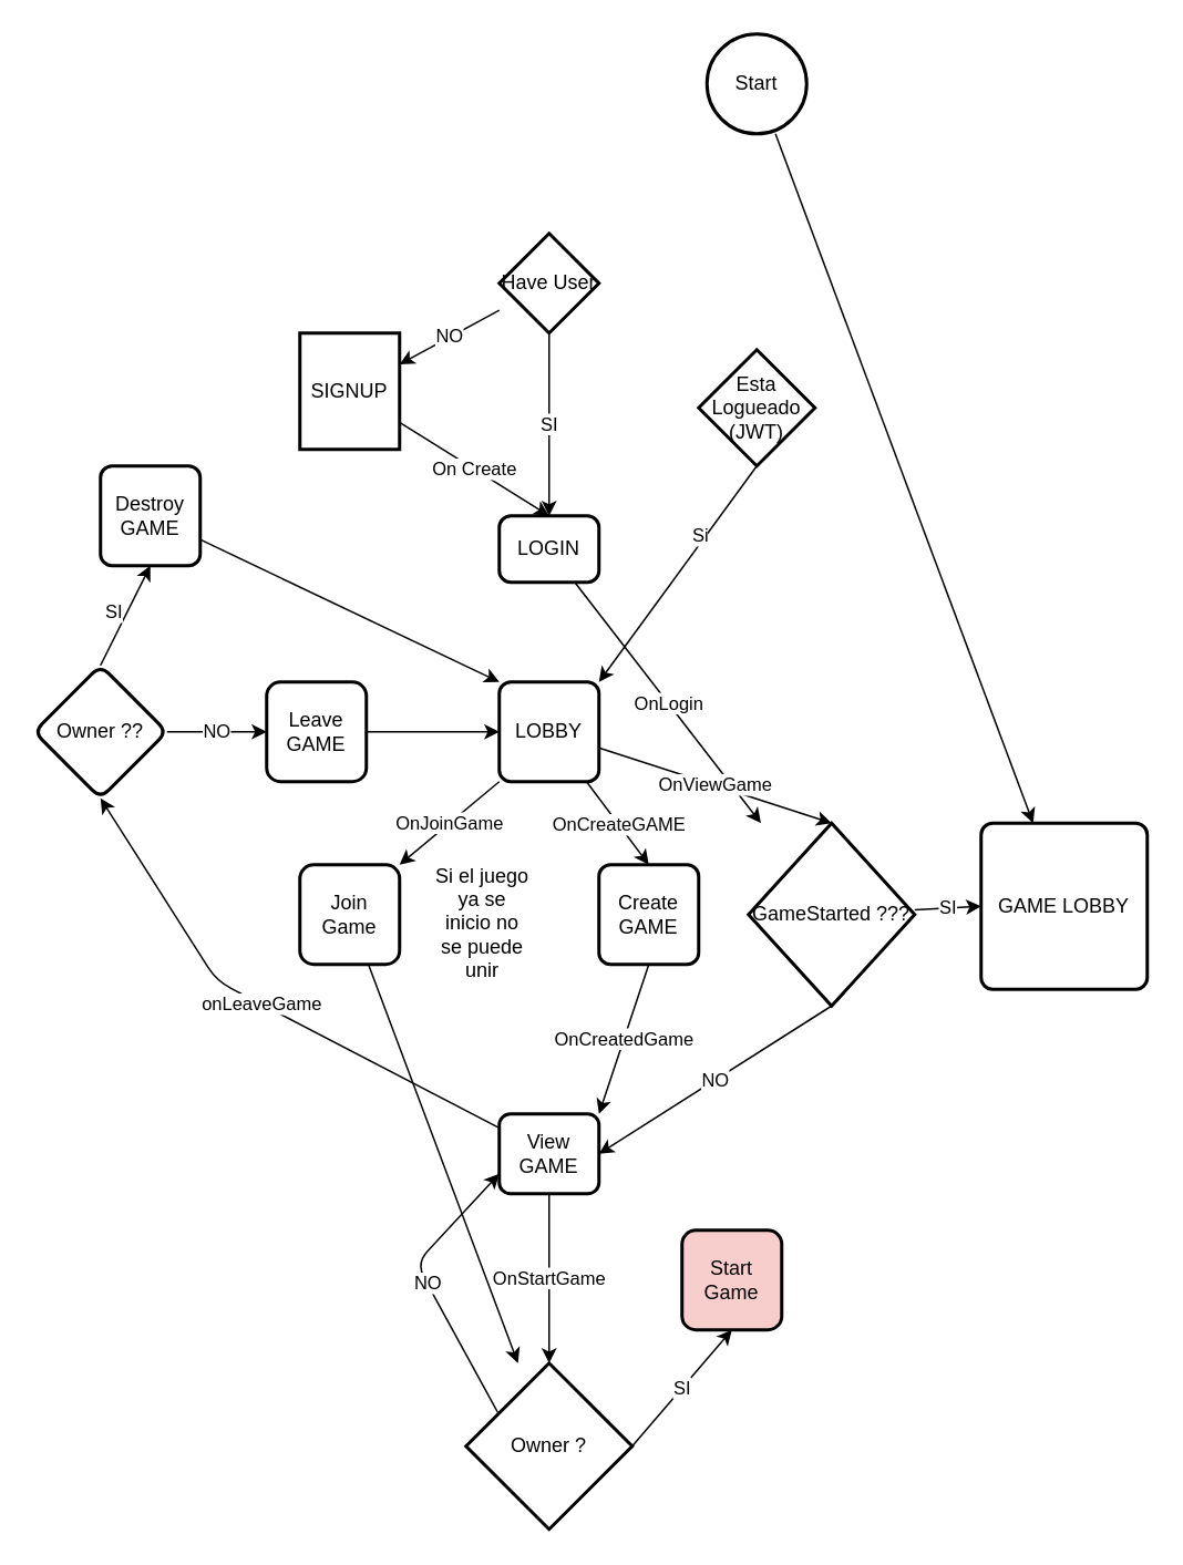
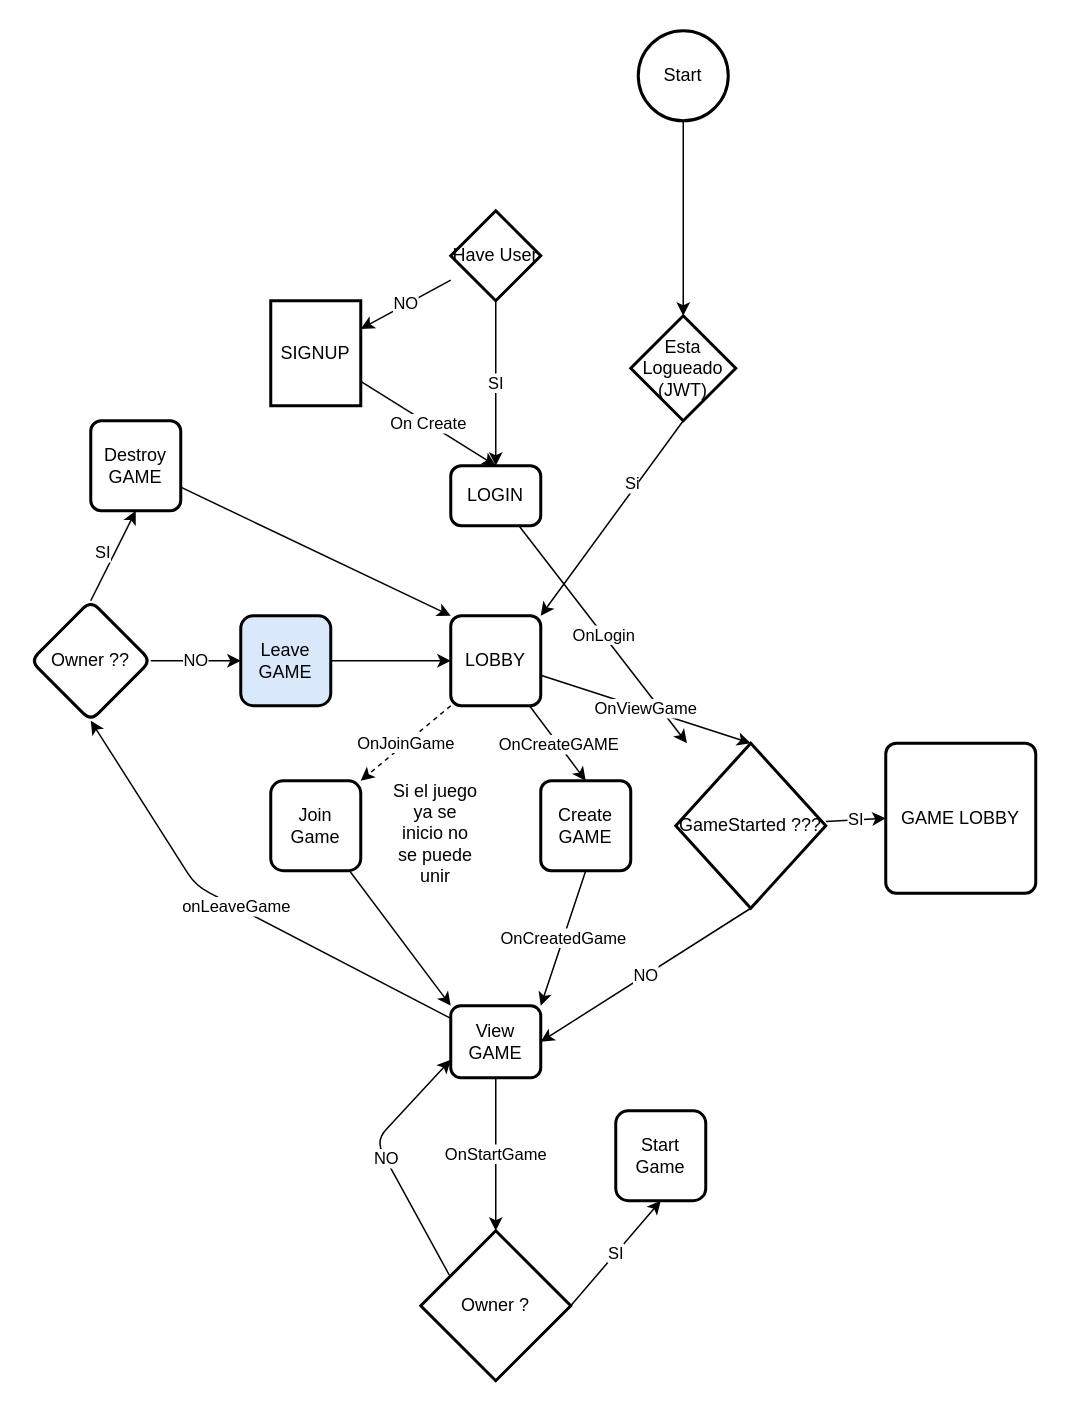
  <mxCell id="0" />
  <mxCell id="1" parent="0" />
  <mxCell id="2" value="OnLogin" style="edgeStyle=none;html=1;" edge="1" parent="1" source="3" target="38"><mxGeometry relative="1" as="geometry" /></mxCell>
  <mxCell id="3" value="LOGIN" style="rounded=1;whiteSpace=wrap;html=1;absoluteArcSize=1;arcSize=14;strokeWidth=2;" vertex="1" parent="1"><mxGeometry x="300" y="310" width="60" height="40" as="geometry" /></mxCell>
- <mxCell id="4" style="edgeStyle=none;html=1;" edge="1" parent="1" source="5" target="39"><mxGeometry relative="1" as="geometry" /></mxCell>
+ <mxCell id="4" style="edgeStyle=none;html=1;entryX=0.5;entryY=0;entryDx=0;entryDy=0;entryPerimeter=0;" edge="1" parent="1" source="5" target="35"><mxGeometry relative="1" as="geometry" /></mxCell>
  <mxCell id="5" value="Start" style="strokeWidth=2;html=1;shape=mxgraph.flowchart.start_1;whiteSpace=wrap;" vertex="1" parent="1"><mxGeometry x="425" y="20" width="60" height="60" as="geometry" /></mxCell>
  <mxCell id="6" value="SI" style="edgeStyle=none;html=1;entryX=0.5;entryY=0;entryDx=0;entryDy=0;" edge="1" parent="1" source="8" target="3"><mxGeometry relative="1" as="geometry"><mxPoint x="320" y="300" as="targetPoint" /></mxGeometry></mxCell>
  <mxCell id="7" value="NO" style="edgeStyle=none;html=1;" edge="1" parent="1" source="8" target="10"><mxGeometry relative="1" as="geometry" /></mxCell>
  <mxCell id="8" value="Have User" style="strokeWidth=2;html=1;shape=mxgraph.flowchart.decision;whiteSpace=wrap;" vertex="1" parent="1"><mxGeometry x="300" y="140" width="60" height="60" as="geometry" /></mxCell>
  <mxCell id="9" value="On Create" style="edgeStyle=none;html=1;entryX=0.5;entryY=0;entryDx=0;entryDy=0;" edge="1" parent="1" source="10" target="3"><mxGeometry relative="1" as="geometry" /></mxCell>
  <mxCell id="10" value="SIGNUP" style="whiteSpace=wrap;html=1;strokeWidth=2;" vertex="1" parent="1"><mxGeometry x="180" y="200" width="60" height="70" as="geometry" /></mxCell>
  <mxCell id="11" value="OnCreateGAME" style="edgeStyle=none;html=1;entryX=0.5;entryY=0;entryDx=0;entryDy=0;" edge="1" parent="1" source="14" target="18"><mxGeometry x="0.015" relative="1" as="geometry"><mxPoint as="offset" /></mxGeometry></mxCell>
- <mxCell id="12" value="OnJoinGame" style="edgeStyle=none;html=1;entryX=1;entryY=0;entryDx=0;entryDy=0;exitX=0;exitY=1;exitDx=0;exitDy=0;" edge="1" parent="1" source="14" target="16"><mxGeometry relative="1" as="geometry"><mxPoint as="offset" /></mxGeometry></mxCell>
+ <mxCell id="12" value="OnJoinGame" style="edgeStyle=none;html=1;entryX=1;entryY=0;entryDx=0;entryDy=0;exitX=0;exitY=1;exitDx=0;exitDy=0;dashed=1;" edge="1" parent="1" source="14" target="16"><mxGeometry relative="1" as="geometry"><mxPoint as="offset" /></mxGeometry></mxCell>
  <mxCell id="13" value="OnViewGame" style="edgeStyle=none;html=1;entryX=0.5;entryY=0;entryDx=0;entryDy=0;entryPerimeter=0;" edge="1" parent="1" source="14" target="38"><mxGeometry relative="1" as="geometry" /></mxCell>
  <mxCell id="14" value="LOBBY" style="rounded=1;whiteSpace=wrap;html=1;absoluteArcSize=1;arcSize=14;strokeWidth=2;" vertex="1" parent="1"><mxGeometry x="300" y="410" width="60" height="60" as="geometry" /></mxCell>
- <mxCell id="15" style="edgeStyle=none;html=1;" edge="1" parent="1" source="16" target="32"><mxGeometry relative="1" as="geometry" /></mxCell>
+ <mxCell id="15" style="edgeStyle=none;html=1;entryX=0;entryY=0;entryDx=0;entryDy=0;" edge="1" parent="1" source="16" target="21"><mxGeometry relative="1" as="geometry" /></mxCell>
  <mxCell id="16" value="Join Game" style="whiteSpace=wrap;html=1;rounded=1;arcSize=14;strokeWidth=2;" vertex="1" parent="1"><mxGeometry x="180" y="520" width="60" height="60" as="geometry" /></mxCell>
  <mxCell id="17" value="OnCreatedGame" style="edgeStyle=none;html=1;exitX=0.5;exitY=1;exitDx=0;exitDy=0;entryX=1;entryY=0;entryDx=0;entryDy=0;" edge="1" parent="1" source="18" target="21"><mxGeometry relative="1" as="geometry" /></mxCell>
  <mxCell id="18" value="Create GAME" style="rounded=1;whiteSpace=wrap;html=1;absoluteArcSize=1;arcSize=14;strokeWidth=2;" vertex="1" parent="1"><mxGeometry x="360" y="520" width="60" height="60" as="geometry" /></mxCell>
  <mxCell id="19" value="onLeaveGame" style="edgeStyle=none;html=1;entryX=0.5;entryY=1;entryDx=0;entryDy=0;" edge="1" parent="1" source="21" target="26"><mxGeometry x="-0.001" relative="1" as="geometry"><Array as="points"><mxPoint x="130" y="590" /></Array><mxPoint as="offset" /></mxGeometry></mxCell>
  <mxCell id="20" value="OnStartGame" style="edgeStyle=none;html=1;entryX=0.5;entryY=0;entryDx=0;entryDy=0;entryPerimeter=0;" edge="1" parent="1" source="21" target="32"><mxGeometry relative="1" as="geometry" /></mxCell>
  <mxCell id="21" value="View GAME" style="whiteSpace=wrap;html=1;rounded=1;arcSize=14;strokeWidth=2;" vertex="1" parent="1"><mxGeometry x="300" y="670" width="60" height="48" as="geometry" /></mxCell>
  <mxCell id="22" value="" style="edgeStyle=none;html=1;entryX=0;entryY=0.5;entryDx=0;entryDy=0;" edge="1" parent="1" source="23" target="14"><mxGeometry relative="1" as="geometry" /></mxCell>
- <mxCell id="23" value="Leave GAME" style="whiteSpace=wrap;html=1;rounded=1;arcSize=14;strokeWidth=2;" vertex="1" parent="1"><mxGeometry x="160" y="410" width="60" height="60" as="geometry" /></mxCell>
+ <mxCell id="23" value="Leave GAME" style="whiteSpace=wrap;html=1;rounded=1;arcSize=14;strokeWidth=2;fillColor=#dae8fc;" vertex="1" parent="1"><mxGeometry x="160" y="410" width="60" height="60" as="geometry" /></mxCell>
  <mxCell id="24" value="NO" style="edgeStyle=none;html=1;entryX=0;entryY=0.5;entryDx=0;entryDy=0;exitX=1;exitY=0.5;exitDx=0;exitDy=0;" edge="1" parent="1" source="26" target="23"><mxGeometry relative="1" as="geometry"><mxPoint x="77" y="547" as="sourcePoint" /><Array as="points" /></mxGeometry></mxCell>
  <mxCell id="25" value="SI" style="edgeStyle=none;html=1;entryX=0.5;entryY=1;entryDx=0;entryDy=0;exitX=0.5;exitY=0;exitDx=0;exitDy=0;" edge="1" parent="1" source="26" target="28"><mxGeometry x="-0.017" y="7" relative="1" as="geometry"><mxPoint x="190" y="420" as="targetPoint" /><Array as="points" /><mxPoint y="1" as="offset" /></mxGeometry></mxCell>
  <mxCell id="26" value="Owner ??" style="rhombus;whiteSpace=wrap;html=1;rounded=1;arcSize=14;strokeWidth=2;" vertex="1" parent="1"><mxGeometry x="20" y="400" width="80" height="80" as="geometry" /></mxCell>
  <mxCell id="27" style="edgeStyle=none;html=1;entryX=0;entryY=0;entryDx=0;entryDy=0;" edge="1" parent="1" source="28" target="14"><mxGeometry relative="1" as="geometry" /></mxCell>
  <mxCell id="28" value="Destroy GAME" style="rounded=1;whiteSpace=wrap;html=1;absoluteArcSize=1;arcSize=14;strokeWidth=2;" vertex="1" parent="1"><mxGeometry x="60" y="280" width="60" height="60" as="geometry" /></mxCell>
- <mxCell id="29" value="Start Game" style="whiteSpace=wrap;html=1;rounded=1;arcSize=14;strokeWidth=2;fillColor=#f8cecc;" vertex="1" parent="1"><mxGeometry x="410" y="740" width="60" height="60" as="geometry" /></mxCell>
+ <mxCell id="29" value="Start Game" style="whiteSpace=wrap;html=1;rounded=1;arcSize=14;strokeWidth=2;" vertex="1" parent="1"><mxGeometry x="410" y="740" width="60" height="60" as="geometry" /></mxCell>
  <mxCell id="30" value="NO" style="edgeStyle=none;html=1;entryX=0;entryY=0.75;entryDx=0;entryDy=0;exitX=0.19;exitY=0.295;exitDx=0;exitDy=0;exitPerimeter=0;" edge="1" parent="1" source="32" target="21"><mxGeometry relative="1" as="geometry"><Array as="points"><mxPoint x="250" y="760" /></Array></mxGeometry></mxCell>
  <mxCell id="31" value="SI" style="edgeStyle=none;html=1;entryX=0.5;entryY=1;entryDx=0;entryDy=0;exitX=1;exitY=0.5;exitDx=0;exitDy=0;exitPerimeter=0;" edge="1" parent="1" source="32" target="29"><mxGeometry relative="1" as="geometry" /></mxCell>
  <mxCell id="32" value="Owner ?" style="strokeWidth=2;html=1;shape=mxgraph.flowchart.decision;whiteSpace=wrap;" vertex="1" parent="1"><mxGeometry x="280" y="820" width="100" height="100" as="geometry" /></mxCell>
  <mxCell id="33" style="edgeStyle=none;html=1;entryX=1;entryY=0;entryDx=0;entryDy=0;exitX=0.5;exitY=1;exitDx=0;exitDy=0;exitPerimeter=0;" edge="1" parent="1" source="35" target="14"><mxGeometry relative="1" as="geometry" /></mxCell>
  <mxCell id="34" value="Si" style="edgeLabel;html=1;align=center;verticalAlign=middle;resizable=0;points=[];" vertex="1" connectable="0" parent="33"><mxGeometry x="-0.312" y="-3" relative="1" as="geometry"><mxPoint y="-1" as="offset" /></mxGeometry></mxCell>
  <mxCell id="35" value="Esta Logueado (JWT)" style="strokeWidth=2;html=1;shape=mxgraph.flowchart.decision;whiteSpace=wrap;" vertex="1" parent="1"><mxGeometry x="420" y="210" width="70" height="70" as="geometry" /></mxCell>
  <mxCell id="36" value="NO" style="edgeStyle=none;html=1;entryX=1;entryY=0.5;entryDx=0;entryDy=0;exitX=0.5;exitY=1;exitDx=0;exitDy=0;exitPerimeter=0;" edge="1" parent="1" source="38" target="21"><mxGeometry relative="1" as="geometry"><mxPoint x="330" y="630" as="sourcePoint" /></mxGeometry></mxCell>
  <mxCell id="37" value="SI" style="edgeStyle=none;html=1;entryX=0;entryY=0.5;entryDx=0;entryDy=0;" edge="1" parent="1" source="38" target="39"><mxGeometry relative="1" as="geometry" /></mxCell>
  <mxCell id="38" value="GameStarted ???" style="strokeWidth=2;html=1;shape=mxgraph.flowchart.decision;whiteSpace=wrap;" vertex="1" parent="1"><mxGeometry x="450" y="495" width="100" height="110" as="geometry" /></mxCell>
  <mxCell id="39" value="GAME LOBBY" style="rounded=1;whiteSpace=wrap;html=1;absoluteArcSize=1;arcSize=14;strokeWidth=2;" vertex="1" parent="1"><mxGeometry x="590" y="495" width="100" height="100" as="geometry" /></mxCell>
  <mxCell id="40" value="Si el juego ya se inicio no se puede unir" style="text;html=1;strokeColor=none;fillColor=none;align=center;verticalAlign=middle;whiteSpace=wrap;rounded=0;perimeterSpacing=2;" vertex="1" parent="1"><mxGeometry x="260" y="530" width="60" height="50" as="geometry" /></mxCell>
